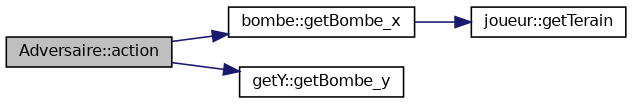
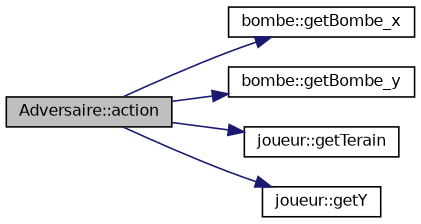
  digraph {
    rankdir=LR
    node [color=black fillcolor=white fontname=Helvetica fontsize=10 shape=record style=filled]
    edge [color=midnightblue fontname=Helvetica fontsize=10 labelfontname=Helvetica labelfontsize=10 style=solid]
    n1 [fillcolor=grey75 fontcolor=black height=0.2 label="Adversaire::action" width=0.4]
    n2 [height=0.2 label="bombe::getBombe_x" width=0.4]
-   n3 [height=0.2 label="getY::getBombe_y" width=0.4]
+   n3 [height=0.2 label="bombe::getBombe_y" width=0.4]
    n4 [height=0.2 label="joueur::getTerain" width=0.4]
+   n5 [height=0.2 label="joueur::getY" width=0.4]
    n1 -> n2
    n1 -> n3
-   n2 -> n4
+   n1 -> n4
+   n1 -> n5
  }
